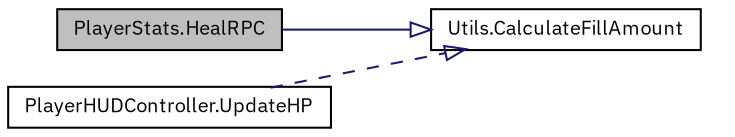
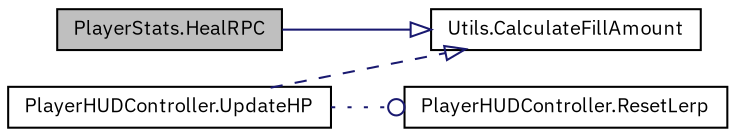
  digraph {
    fontname="IBM Plex Sans"
    rankdir=LR
    node [color=black fillcolor=white fontname="IBM Plex Sans" fontsize=10 shape=record style=filled]
    edge [arrowhead=onormal color=midnightblue fontname="IBM Plex Sans" fontsize=10 labelfontname=Helvetica labelfontsize=10]
    n1 [fillcolor=grey75 fontcolor=black height=0.2 label="PlayerStats.HealRPC" width=0.4]
    n2 [height=0.2 label="Utils.CalculateFillAmount" width=0.4]
    n3 [height=0.2 label="PlayerHUDController.UpdateHP" width=0.4]
+   n4 [height=0.2 label="PlayerHUDController.ResetLerp" width=0.4]
    n1 -> n2 [style=solid]
    n3 -> n2 [style=dashed]
+   n3 -> n4 [arrowhead=odot style=dotted]
  }
